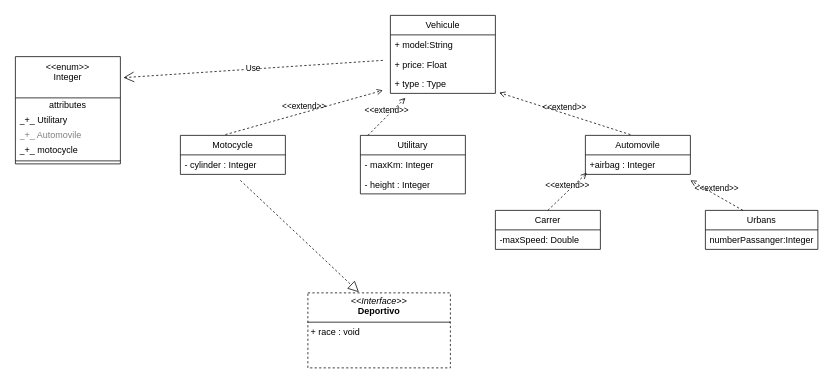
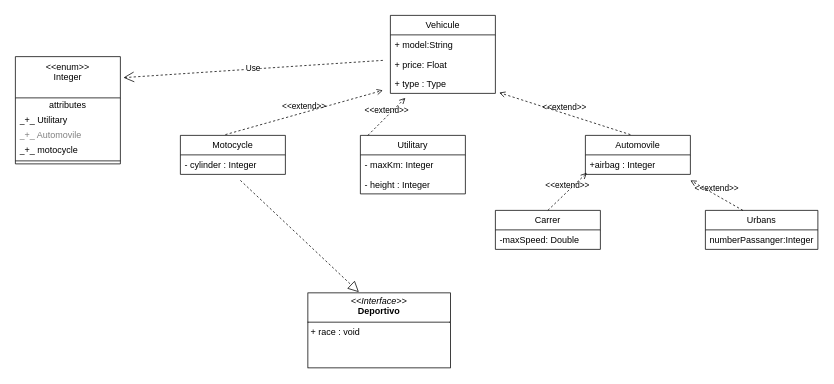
  <mxCell id="0" />
  <mxCell id="1" parent="0" />
  <mxCell id="2" value="Vehicule" style="swimlane;fontStyle=0;childLayout=stackLayout;horizontal=1;startSize=26;fillColor=none;horizontalStack=0;resizeParent=1;resizeParentMax=0;resizeLast=0;collapsible=1;marginBottom=0;whiteSpace=wrap;html=1;" vertex="1" parent="1"><mxGeometry x="520" y="20" width="140" height="104" as="geometry" /></mxCell>
  <mxCell id="3" value="+ model:String&lt;span style=&quot;white-space: pre;&quot;&gt;&#09;&lt;span style=&quot;white-space: pre;&quot;&gt;&#09;&lt;/span&gt;&lt;/span&gt;" style="text;strokeColor=none;fillColor=none;align=left;verticalAlign=top;spacingLeft=4;spacingRight=4;overflow=hidden;rotatable=0;points=[[0,0.5],[1,0.5]];portConstraint=eastwest;whiteSpace=wrap;html=1;" vertex="1" parent="2"><mxGeometry y="26" width="140" height="26" as="geometry" /></mxCell>
  <mxCell id="4" value="Use" style="endArrow=open;endSize=12;dashed=1;html=1;rounded=0;entryX=1.029;entryY=0.196;entryDx=0;entryDy=0;entryPerimeter=0;" edge="1" parent="2" target="25"><mxGeometry width="160" relative="1" as="geometry"><mxPoint x="-10" y="60" as="sourcePoint" /><mxPoint x="150" y="60" as="targetPoint" /></mxGeometry></mxCell>
  <mxCell id="5" value="+ price: Float" style="text;strokeColor=none;fillColor=none;align=left;verticalAlign=top;spacingLeft=4;spacingRight=4;overflow=hidden;rotatable=0;points=[[0,0.5],[1,0.5]];portConstraint=eastwest;whiteSpace=wrap;html=1;" vertex="1" parent="2"><mxGeometry y="52" width="140" height="26" as="geometry" /></mxCell>
  <mxCell id="6" value="+ type : Type" style="text;strokeColor=none;fillColor=none;align=left;verticalAlign=top;spacingLeft=4;spacingRight=4;overflow=hidden;rotatable=0;points=[[0,0.5],[1,0.5]];portConstraint=eastwest;whiteSpace=wrap;html=1;" vertex="1" parent="2"><mxGeometry y="78" width="140" height="26" as="geometry" /></mxCell>
  <mxCell id="7" value="Utilitary" style="swimlane;fontStyle=0;childLayout=stackLayout;horizontal=1;startSize=26;fillColor=none;horizontalStack=0;resizeParent=1;resizeParentMax=0;resizeLast=0;collapsible=1;marginBottom=0;whiteSpace=wrap;html=1;" vertex="1" parent="1"><mxGeometry x="480" y="180" width="140" height="78" as="geometry" /></mxCell>
  <mxCell id="8" value="- maxKm: Integer" style="text;strokeColor=none;fillColor=none;align=left;verticalAlign=top;spacingLeft=4;spacingRight=4;overflow=hidden;rotatable=0;points=[[0,0.5],[1,0.5]];portConstraint=eastwest;whiteSpace=wrap;html=1;" vertex="1" parent="7"><mxGeometry y="26" width="140" height="26" as="geometry" /></mxCell>
  <mxCell id="9" value="- height : Integer" style="text;strokeColor=none;fillColor=none;align=left;verticalAlign=top;spacingLeft=4;spacingRight=4;overflow=hidden;rotatable=0;points=[[0,0.5],[1,0.5]];portConstraint=eastwest;whiteSpace=wrap;html=1;" vertex="1" parent="7"><mxGeometry y="52" width="140" height="26" as="geometry" /></mxCell>
  <mxCell id="10" value="&amp;lt;&amp;lt;extend&amp;gt;&amp;gt;" style="html=1;verticalAlign=bottom;labelBackgroundColor=none;endArrow=open;endFill=0;dashed=1;rounded=0;" edge="1" parent="7"><mxGeometry width="160" relative="1" as="geometry"><mxPoint x="10" as="sourcePoint" /><mxPoint x="60" y="-50" as="targetPoint" /></mxGeometry></mxCell>
  <mxCell id="11" value="Automovile" style="swimlane;fontStyle=0;childLayout=stackLayout;horizontal=1;startSize=26;fillColor=none;horizontalStack=0;resizeParent=1;resizeParentMax=0;resizeLast=0;collapsible=1;marginBottom=0;whiteSpace=wrap;html=1;" vertex="1" parent="1"><mxGeometry x="780" y="180" width="140" height="52" as="geometry" /></mxCell>
  <mxCell id="12" value="+airbag : Integer" style="text;strokeColor=none;fillColor=none;align=left;verticalAlign=top;spacingLeft=4;spacingRight=4;overflow=hidden;rotatable=0;points=[[0,0.5],[1,0.5]];portConstraint=eastwest;whiteSpace=wrap;html=1;" vertex="1" parent="11"><mxGeometry y="26" width="140" height="26" as="geometry" /></mxCell>
  <mxCell id="13" value="Urbans" style="swimlane;fontStyle=0;childLayout=stackLayout;horizontal=1;startSize=26;fillColor=none;horizontalStack=0;resizeParent=1;resizeParentMax=0;resizeLast=0;collapsible=1;marginBottom=0;whiteSpace=wrap;html=1;" vertex="1" parent="1"><mxGeometry x="940" y="280" width="150" height="52" as="geometry" /></mxCell>
  <mxCell id="14" value="numberPassanger:Integer" style="text;strokeColor=none;fillColor=none;align=left;verticalAlign=top;spacingLeft=4;spacingRight=4;overflow=hidden;rotatable=0;points=[[0,0.5],[1,0.5]];portConstraint=eastwest;whiteSpace=wrap;html=1;" vertex="1" parent="13"><mxGeometry y="26" width="150" height="26" as="geometry" /></mxCell>
  <mxCell id="15" value="Carrer" style="swimlane;fontStyle=0;childLayout=stackLayout;horizontal=1;startSize=26;fillColor=none;horizontalStack=0;resizeParent=1;resizeParentMax=0;resizeLast=0;collapsible=1;marginBottom=0;whiteSpace=wrap;html=1;" vertex="1" parent="1"><mxGeometry x="660" y="280" width="140" height="52" as="geometry" /></mxCell>
  <mxCell id="16" value="-maxSpeed: Double" style="text;strokeColor=none;fillColor=none;align=left;verticalAlign=top;spacingLeft=4;spacingRight=4;overflow=hidden;rotatable=0;points=[[0,0.5],[1,0.5]];portConstraint=eastwest;whiteSpace=wrap;html=1;" vertex="1" parent="15"><mxGeometry y="26" width="140" height="26" as="geometry" /></mxCell>
  <mxCell id="17" value="Motocycle" style="swimlane;fontStyle=0;childLayout=stackLayout;horizontal=1;startSize=26;fillColor=none;horizontalStack=0;resizeParent=1;resizeParentMax=0;resizeLast=0;collapsible=1;marginBottom=0;whiteSpace=wrap;html=1;" vertex="1" parent="1"><mxGeometry x="240" y="180" width="140" height="52" as="geometry" /></mxCell>
  <mxCell id="18" value="- cylinder : Integer" style="text;strokeColor=none;fillColor=none;align=left;verticalAlign=top;spacingLeft=4;spacingRight=4;overflow=hidden;rotatable=0;points=[[0,0.5],[1,0.5]];portConstraint=eastwest;whiteSpace=wrap;html=1;" vertex="1" parent="17"><mxGeometry y="26" width="140" height="26" as="geometry" /></mxCell>
  <mxCell id="19" value="&amp;lt;&amp;lt;extend&amp;gt;&amp;gt;" style="html=1;verticalAlign=bottom;labelBackgroundColor=none;endArrow=open;endFill=0;dashed=1;rounded=0;entryX=1.036;entryY=0.962;entryDx=0;entryDy=0;entryPerimeter=0;" edge="1" parent="1" target="6"><mxGeometry width="160" relative="1" as="geometry"><mxPoint x="840" y="179" as="sourcePoint" /><mxPoint x="1000" y="179" as="targetPoint" /></mxGeometry></mxCell>
  <mxCell id="20" value="&amp;lt;&amp;lt;extend&amp;gt;&amp;gt;" style="html=1;verticalAlign=bottom;labelBackgroundColor=none;endArrow=open;endFill=0;dashed=1;rounded=0;" edge="1" parent="1"><mxGeometry width="160" relative="1" as="geometry"><mxPoint x="300" y="179" as="sourcePoint" /><mxPoint x="510" y="120" as="targetPoint" /></mxGeometry></mxCell>
  <mxCell id="21" value="&amp;lt;&amp;lt;extend&amp;gt;&amp;gt;" style="html=1;verticalAlign=bottom;labelBackgroundColor=none;endArrow=open;endFill=0;dashed=1;rounded=0;entryX=0.014;entryY=0.923;entryDx=0;entryDy=0;entryPerimeter=0;exitX=0.5;exitY=0;exitDx=0;exitDy=0;" edge="1" parent="1" source="15" target="12"><mxGeometry width="160" relative="1" as="geometry"><mxPoint x="600" y="280" as="sourcePoint" /><mxPoint x="760" y="280" as="targetPoint" /></mxGeometry></mxCell>
  <mxCell id="22" value="&amp;lt;&amp;lt;extend&amp;gt;&amp;gt;" style="html=1;verticalAlign=bottom;labelBackgroundColor=none;endArrow=open;endFill=0;dashed=1;rounded=0;entryX=1;entryY=1.308;entryDx=0;entryDy=0;entryPerimeter=0;" edge="1" parent="1" target="12"><mxGeometry width="160" relative="1" as="geometry"><mxPoint x="990" y="280" as="sourcePoint" /><mxPoint x="1150" y="280" as="targetPoint" /></mxGeometry></mxCell>
  <mxCell id="23" value="" style="endArrow=block;dashed=1;endFill=0;endSize=12;html=1;rounded=0;entryX=0.358;entryY=-0.01;entryDx=0;entryDy=0;entryPerimeter=0;" edge="1" parent="1" target="24"><mxGeometry width="160" relative="1" as="geometry"><mxPoint x="320" y="240" as="sourcePoint" /><mxPoint x="500" y="380" as="targetPoint" /></mxGeometry></mxCell>
- <mxCell id="24" value="&lt;p style=&quot;margin:0px;margin-top:4px;text-align:center;&quot;&gt;&lt;i&gt;&amp;lt;&amp;lt;Interface&amp;gt;&amp;gt;&lt;/i&gt;&lt;br&gt;&lt;b&gt;Deportivo&lt;/b&gt;&lt;/p&gt;&lt;hr size=&quot;1&quot; style=&quot;border-style:solid;&quot;&gt;&lt;p style=&quot;margin:0px;margin-left:4px;&quot;&gt;&lt;/p&gt;&lt;p style=&quot;margin:0px;margin-left:4px;&quot;&gt;+ race : void&lt;br&gt;&lt;br&gt;&lt;/p&gt;" style="verticalAlign=top;align=left;overflow=fill;html=1;whiteSpace=wrap;dashed=1;" vertex="1" parent="1"><mxGeometry x="410" y="390" width="190" height="100" as="geometry" /></mxCell>
+ <mxCell id="24" value="&lt;p style=&quot;margin:0px;margin-top:4px;text-align:center;&quot;&gt;&lt;i&gt;&amp;lt;&amp;lt;Interface&amp;gt;&amp;gt;&lt;/i&gt;&lt;br&gt;&lt;b&gt;Deportivo&lt;/b&gt;&lt;/p&gt;&lt;hr size=&quot;1&quot; style=&quot;border-style:solid;&quot;&gt;&lt;p style=&quot;margin:0px;margin-left:4px;&quot;&gt;&lt;/p&gt;&lt;p style=&quot;margin:0px;margin-left:4px;&quot;&gt;+ race : void&lt;br&gt;&lt;br&gt;&lt;/p&gt;" style="verticalAlign=top;align=left;overflow=fill;html=1;whiteSpace=wrap;" vertex="1" parent="1"><mxGeometry x="410" y="390" width="190" height="100" as="geometry" /></mxCell>
  <mxCell id="25" value="&amp;lt;&amp;lt;enum&amp;gt;&amp;gt;&lt;br&gt;Integer" style="swimlane;fontStyle=0;align=center;verticalAlign=top;childLayout=stackLayout;horizontal=1;startSize=55;horizontalStack=0;resizeParent=1;resizeParentMax=0;resizeLast=0;collapsible=0;marginBottom=0;html=1;whiteSpace=wrap;" vertex="1" parent="1"><mxGeometry x="20" y="75" width="140" height="143" as="geometry" /></mxCell>
  <mxCell id="26" value="attributes" style="text;html=1;strokeColor=none;fillColor=none;align=center;verticalAlign=middle;spacingLeft=4;spacingRight=4;overflow=hidden;rotatable=0;points=[[0,0.5],[1,0.5]];portConstraint=eastwest;whiteSpace=wrap;" vertex="1" parent="25"><mxGeometry y="55" width="140" height="20" as="geometry" /></mxCell>
  <mxCell id="27" value="_+_ Utilitary" style="text;html=1;strokeColor=none;fillColor=none;align=left;verticalAlign=middle;spacingLeft=4;spacingRight=4;overflow=hidden;rotatable=0;points=[[0,0.5],[1,0.5]];portConstraint=eastwest;whiteSpace=wrap;" vertex="1" parent="25"><mxGeometry y="75" width="140" height="20" as="geometry" /></mxCell>
  <mxCell id="28" value="_+_ Automovile" style="text;html=1;strokeColor=none;fillColor=none;align=left;verticalAlign=middle;spacingLeft=4;spacingRight=4;overflow=hidden;rotatable=0;points=[[0,0.5],[1,0.5]];portConstraint=eastwest;fontColor=#808080;whiteSpace=wrap;" vertex="1" parent="25"><mxGeometry y="95" width="140" height="20" as="geometry" /></mxCell>
  <mxCell id="29" value="_+_ motocycle" style="text;html=1;strokeColor=none;fillColor=none;align=left;verticalAlign=middle;spacingLeft=4;spacingRight=4;overflow=hidden;rotatable=0;points=[[0,0.5],[1,0.5]];portConstraint=eastwest;whiteSpace=wrap;" vertex="1" parent="25"><mxGeometry y="115" width="140" height="20" as="geometry" /></mxCell>
  <mxCell id="30" value="" style="line;strokeWidth=1;fillColor=none;align=left;verticalAlign=middle;spacingTop=-1;spacingLeft=3;spacingRight=3;rotatable=0;labelPosition=right;points=[];portConstraint=eastwest;" vertex="1" parent="25"><mxGeometry y="135" width="140" height="8" as="geometry" /></mxCell>
